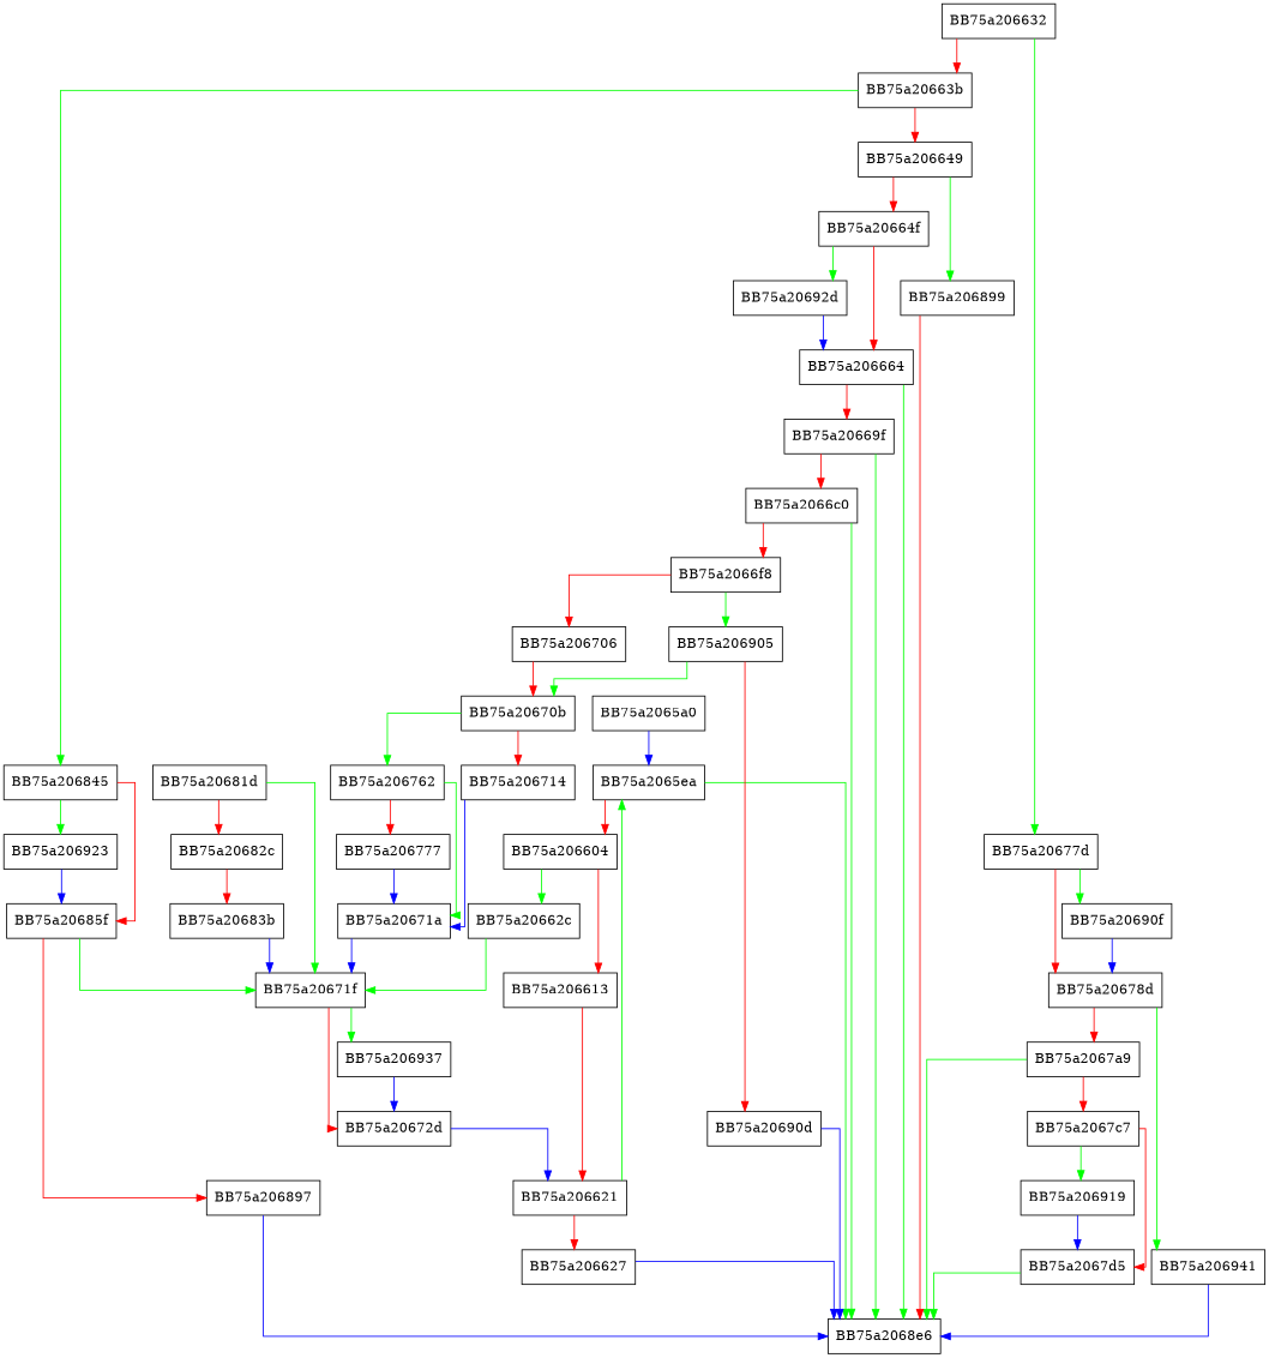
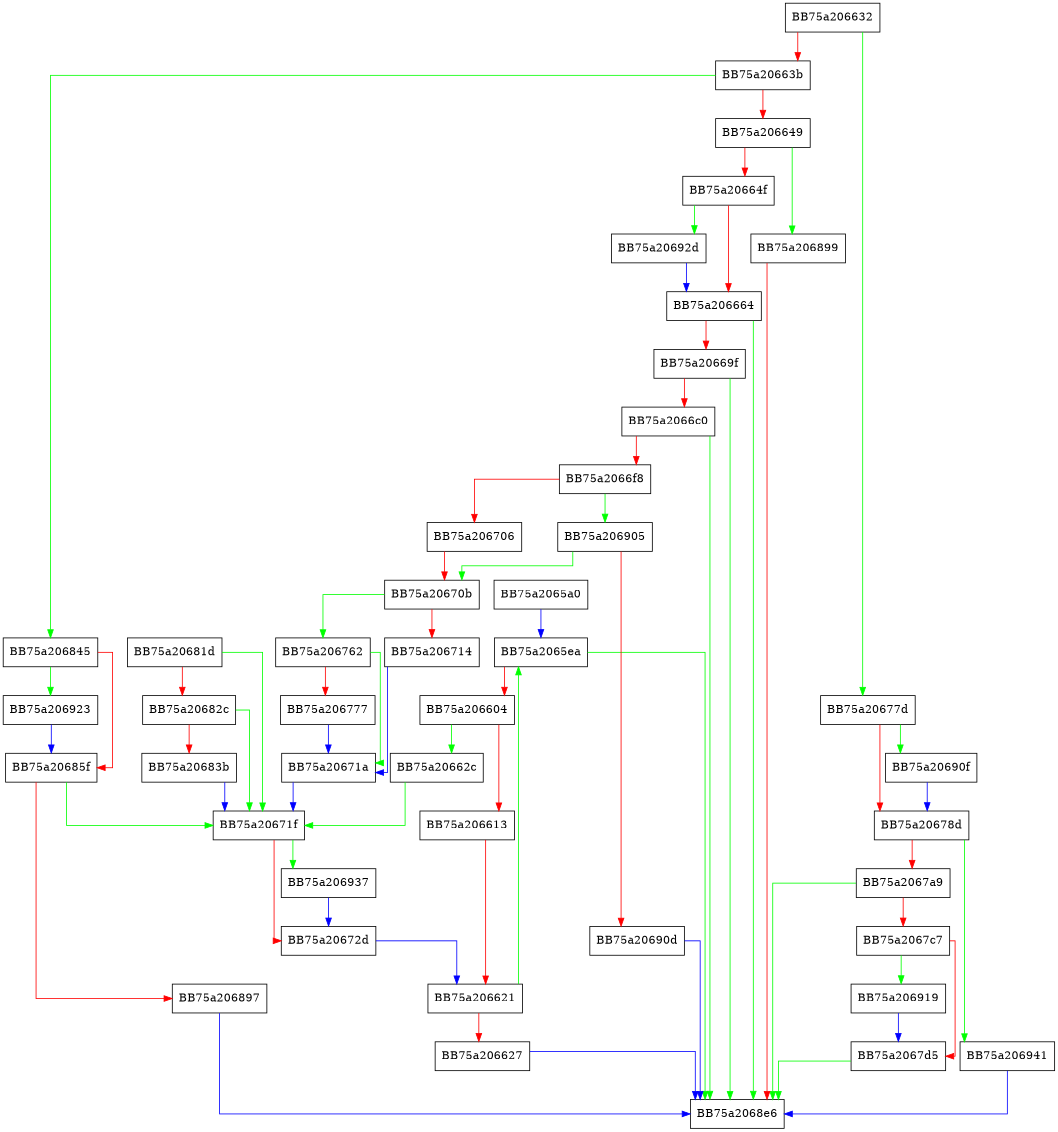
  digraph {
    splines=ortho
    node [shape=box]
    edge [color=red]
    BB75a2065a0
    BB75a2065ea
    BB75a2068e6
    BB75a206604
    BB75a20662c
    BB75a206613
    BB75a20671f
    BB75a206621
    BB75a206937
    BB75a20672d
    BB75a206632
    BB75a20677d
    BB75a20663b
    BB75a206627
    BB75a20690f
    BB75a20678d
    BB75a206845
    BB75a206649
    BB75a206941
    BB75a2067a9
    BB75a206923
    BB75a20685f
    BB75a206899
    BB75a20664f
    BB75a206897
    BB75a20692d
    BB75a206664
    BB75a20669f
    BB75a2066c0
    BB75a2066f8
    BB75a206905
    BB75a206706
    BB75a20670b
    BB75a20690d
    BB75a206762
    BB75a206714
    BB75a20671a
    BB75a206777
    BB75a2067c7
    BB75a206919
    BB75a2067d5
    BB75a20681d
    BB75a20682c
    BB75a20683b
    BB75a2065a0 -> BB75a2065ea [color=blue]
    BB75a2065ea -> BB75a2068e6 [color=green]
    BB75a2065ea -> BB75a206604
    BB75a206604 -> BB75a20662c [color=green]
    BB75a206604 -> BB75a206613
    BB75a20662c -> BB75a20671f [color=green]
    BB75a206613 -> BB75a206621
    BB75a20671f -> BB75a206937 [color=green]
    BB75a20671f -> BB75a20672d
    BB75a206621 -> BB75a2065ea [color=green]
    BB75a206621 -> BB75a206627
    BB75a206937 -> BB75a20672d [color=blue]
    BB75a20672d -> BB75a206621 [color=blue]
    BB75a206632 -> BB75a20677d [color=green]
    BB75a206632 -> BB75a20663b
    BB75a20677d -> BB75a20690f [color=green]
    BB75a20677d -> BB75a20678d
    BB75a20663b -> BB75a206845 [color=green]
    BB75a20663b -> BB75a206649
    BB75a206627 -> BB75a2068e6 [color=blue]
    BB75a20690f -> BB75a20678d [color=blue]
    BB75a20678d -> BB75a206941 [color=green]
    BB75a20678d -> BB75a2067a9
    BB75a206845 -> BB75a206923 [color=green]
    BB75a206845 -> BB75a20685f
    BB75a206649 -> BB75a206899 [color=green]
    BB75a206649 -> BB75a20664f
    BB75a206941 -> BB75a2068e6 [color=blue]
    BB75a2067a9 -> BB75a2068e6 [color=green]
    BB75a2067a9 -> BB75a2067c7
    BB75a206923 -> BB75a20685f [color=blue]
    BB75a20685f -> BB75a20671f [color=green]
    BB75a20685f -> BB75a206897
    BB75a206899 -> BB75a2068e6
    BB75a20664f -> BB75a20692d [color=green]
    BB75a20664f -> BB75a206664
    BB75a206897 -> BB75a2068e6 [color=blue]
    BB75a20692d -> BB75a206664 [color=blue]
    BB75a206664 -> BB75a2068e6 [color=green]
    BB75a206664 -> BB75a20669f
    BB75a20669f -> BB75a2068e6 [color=green]
    BB75a20669f -> BB75a2066c0
    BB75a2066c0 -> BB75a2068e6 [color=green]
    BB75a2066c0 -> BB75a2066f8
    BB75a2066f8 -> BB75a206905 [color=green]
    BB75a2066f8 -> BB75a206706
    BB75a206905 -> BB75a20670b [color=green]
    BB75a206905 -> BB75a20690d
    BB75a206706 -> BB75a20670b
    BB75a20670b -> BB75a206762 [color=green]
    BB75a20670b -> BB75a206714
    BB75a20690d -> BB75a2068e6 [color=blue]
    BB75a206762 -> BB75a20671a [color=green]
    BB75a206762 -> BB75a206777
    BB75a206714 -> BB75a20671a [color=blue]
    BB75a20671a -> BB75a20671f [color=blue]
    BB75a206777 -> BB75a20671a [color=blue]
    BB75a2067c7 -> BB75a206919 [color=green]
    BB75a2067c7 -> BB75a2067d5
    BB75a206919 -> BB75a2067d5 [color=blue]
    BB75a2067d5 -> BB75a2068e6 [color=green]
    BB75a20681d -> BB75a20671f [color=green]
    BB75a20681d -> BB75a20682c
+   BB75a20682c -> BB75a20671f [color=green]
    BB75a20682c -> BB75a20683b
    BB75a20683b -> BB75a20671f [color=blue]
  }
